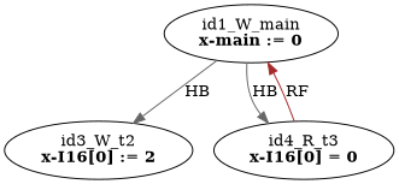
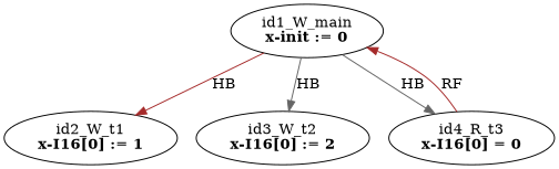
  digraph {
    rankdir=TB
    splines=true
    edge [color=brown]
-   n1 [label=<id1_W_main<br/><B>x-main := 0</B>>]
+   n1 [label=<id1_W_main<br/><B>x-init := 0</B>>]
+   n2 [label=<id2_W_t1<br/><B>x-I16[0] := 1</B>>]
    n3 [label=<id3_W_t2<br/><B>x-I16[0] := 2</B>>]
    n4 [label=<id4_R_t3<br/><B>x-I16[0] = 0</B>>]
+   n1 -> n2 [label=HB]
    n1 -> n3 [color=gray40 label=HB]
    n1 -> n4 [color=gray40 label=HB]
    n4 -> n1 [label=RF]
  }
